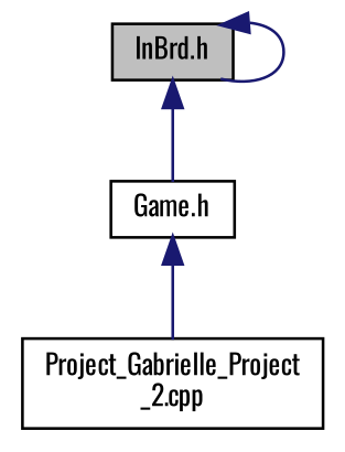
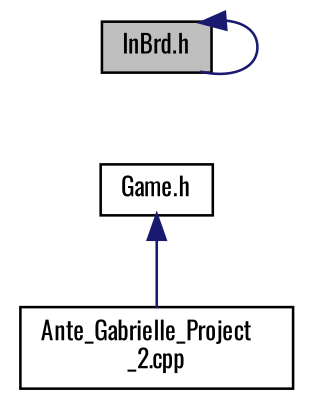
  digraph {
    fontname=Oswald
    node [color=black fillcolor=white fontname=Oswald fontsize=10 shape=record style=filled]
    edge [color=midnightblue dir=back fontname=Oswald fontsize=10 labelfontname=Helvetica labelfontsize=10 style=solid]
    n1 [fillcolor=grey75 fontcolor=black height=0.2 label="InBrd.h" width=0.4]
    n2 [height=0.2 label="Game.h" width=0.4]
-   n3 [height=0.2 label="Project_Gabrielle_Project\l_2.cpp" width=0.4]
+   n3 [height=0.2 label="Ante_Gabrielle_Project\l_2.cpp" width=0.4]
    n1 -> n1
-   n1 -> n2
    n2 -> n3
  }
